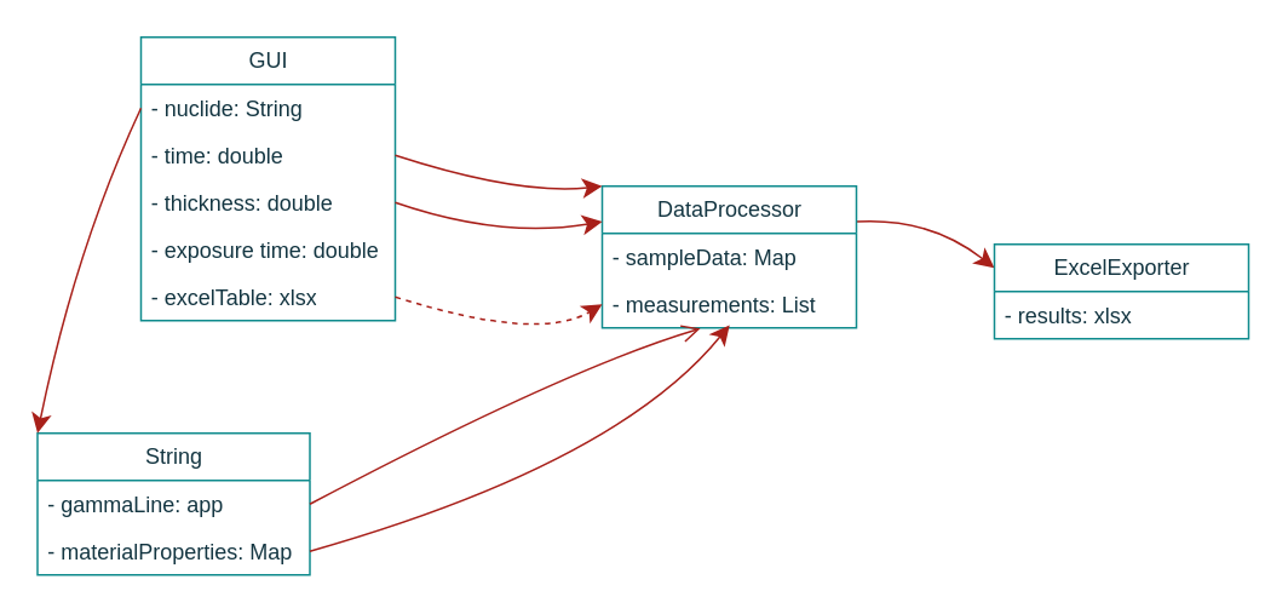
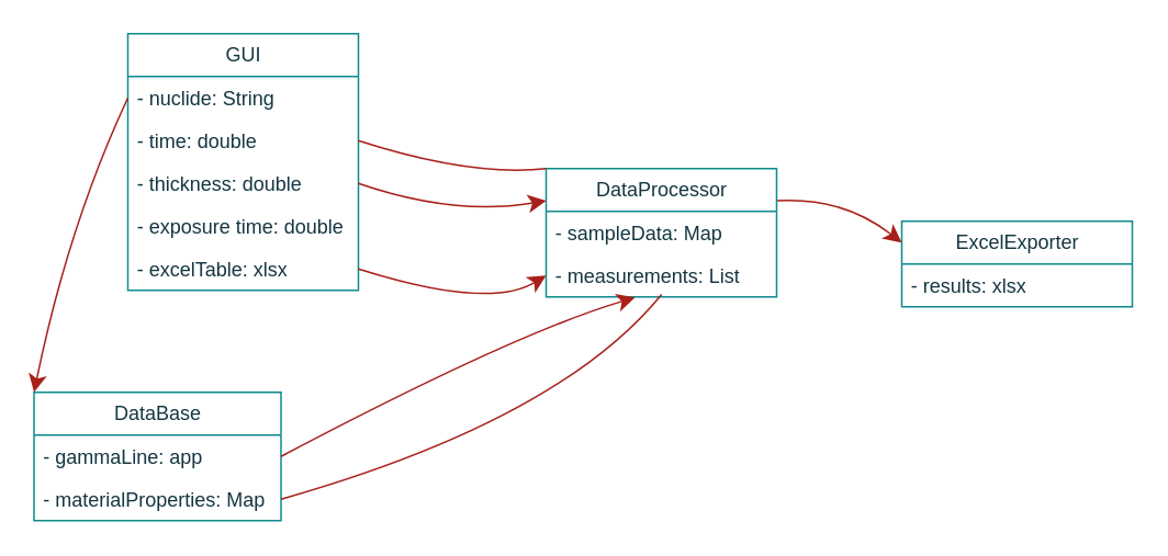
  <mxCell id="0" />
  <mxCell id="1" parent="0" />
  <mxCell id="2" value="GUI" style="swimlane;fontStyle=0;childLayout=stackLayout;horizontal=1;startSize=26;fillColor=none;horizontalStack=0;resizeParent=1;resizeParentMax=0;resizeLast=0;collapsible=1;marginBottom=0;html=1;labelBackgroundColor=none;strokeColor=#0F8B8D;fontColor=#143642;" vertex="1" parent="1"><mxGeometry x="77" y="20" width="140" height="156" as="geometry"><mxRectangle x="-720" y="809" width="54" height="26" as="alternateBounds" /></mxGeometry></mxCell>
  <mxCell id="3" value="- nuclide: String" style="text;strokeColor=none;fillColor=none;align=left;verticalAlign=top;spacingLeft=4;spacingRight=4;overflow=hidden;rotatable=0;points=[[0,0.5],[1,0.5]];portConstraint=eastwest;whiteSpace=wrap;html=1;labelBackgroundColor=none;fontColor=#143642;" vertex="1" parent="2"><mxGeometry y="26" width="140" height="26" as="geometry" /></mxCell>
  <mxCell id="4" value="- time: double" style="text;strokeColor=none;fillColor=none;align=left;verticalAlign=top;spacingLeft=4;spacingRight=4;overflow=hidden;rotatable=0;points=[[0,0.5],[1,0.5]];portConstraint=eastwest;whiteSpace=wrap;html=1;labelBackgroundColor=none;fontColor=#143642;" vertex="1" parent="2"><mxGeometry y="52" width="140" height="26" as="geometry" /></mxCell>
  <mxCell id="5" value="- thickness: double" style="text;strokeColor=none;fillColor=none;align=left;verticalAlign=top;spacingLeft=4;spacingRight=4;overflow=hidden;rotatable=0;points=[[0,0.5],[1,0.5]];portConstraint=eastwest;whiteSpace=wrap;html=1;labelBackgroundColor=none;fontColor=#143642;" vertex="1" parent="2"><mxGeometry y="78" width="140" height="26" as="geometry" /></mxCell>
  <mxCell id="6" value="- exposure time: double" style="text;strokeColor=none;fillColor=none;align=left;verticalAlign=top;spacingLeft=4;spacingRight=4;overflow=hidden;rotatable=0;points=[[0,0.5],[1,0.5]];portConstraint=eastwest;whiteSpace=wrap;html=1;labelBackgroundColor=none;fontColor=#143642;" vertex="1" parent="2"><mxGeometry y="104" width="140" height="26" as="geometry" /></mxCell>
  <mxCell id="7" value="- excelTable: xlsx" style="text;strokeColor=none;fillColor=none;align=left;verticalAlign=top;spacingLeft=4;spacingRight=4;overflow=hidden;rotatable=0;points=[[0,0.5],[1,0.5]];portConstraint=eastwest;whiteSpace=wrap;html=1;labelBackgroundColor=none;fontColor=#143642;" vertex="1" parent="2"><mxGeometry y="130" width="140" height="26" as="geometry" /></mxCell>
  <mxCell id="8" style="edgeStyle=none;curved=1;rounded=0;orthogonalLoop=1;jettySize=auto;html=1;exitX=1;exitY=0.25;exitDx=0;exitDy=0;entryX=0;entryY=0.25;entryDx=0;entryDy=0;fontSize=12;startSize=8;endSize=8;labelBackgroundColor=none;strokeColor=#A8201A;fontColor=default;" edge="1" parent="1" source="9" target="21"><mxGeometry relative="1" as="geometry"><Array as="points"><mxPoint x="511" y="119" /></Array></mxGeometry></mxCell>
  <mxCell id="9" value="DataProcessor" style="swimlane;fontStyle=0;childLayout=stackLayout;horizontal=1;startSize=26;fillColor=none;horizontalStack=0;resizeParent=1;resizeParentMax=0;resizeLast=0;collapsible=1;marginBottom=0;html=1;labelBackgroundColor=none;strokeColor=#0F8B8D;fontColor=#143642;" vertex="1" parent="1"><mxGeometry x="331" y="102" width="140" height="78" as="geometry" /></mxCell>
  <mxCell id="10" value="- sampleData: Map" style="text;strokeColor=none;fillColor=none;align=left;verticalAlign=top;spacingLeft=4;spacingRight=4;overflow=hidden;rotatable=0;points=[[0,0.5],[1,0.5]];portConstraint=eastwest;whiteSpace=wrap;html=1;labelBackgroundColor=none;fontColor=#143642;" vertex="1" parent="9"><mxGeometry y="26" width="140" height="26" as="geometry" /></mxCell>
  <mxCell id="11" value="- measurements: List" style="text;strokeColor=none;fillColor=none;align=left;verticalAlign=top;spacingLeft=4;spacingRight=4;overflow=hidden;rotatable=0;points=[[0,0.5],[1,0.5]];portConstraint=eastwest;whiteSpace=wrap;html=1;labelBackgroundColor=none;fontColor=#143642;" vertex="1" parent="9"><mxGeometry y="52" width="140" height="26" as="geometry" /></mxCell>
- <mxCell id="12" style="edgeStyle=none;curved=1;rounded=0;orthogonalLoop=1;jettySize=auto;html=1;exitX=1;exitY=0.5;exitDx=0;exitDy=0;entryX=0;entryY=0;entryDx=0;entryDy=0;fontSize=12;startSize=8;endSize=8;labelBackgroundColor=none;strokeColor=#A8201A;fontColor=default;" edge="1" parent="1" source="4" target="9"><mxGeometry relative="1" as="geometry"><Array as="points"><mxPoint x="285" y="107" /></Array></mxGeometry></mxCell>
+ <mxCell id="12" style="edgeStyle=none;curved=1;rounded=0;orthogonalLoop=1;jettySize=auto;html=1;exitX=1;exitY=0.5;exitDx=0;exitDy=0;entryX=0;entryY=0;entryDx=0;entryDy=0;fontSize=12;startSize=8;endSize=8;labelBackgroundColor=none;strokeColor=#A8201A;fontColor=default;endArrow=none;" edge="1" parent="1" source="4" target="9"><mxGeometry relative="1" as="geometry"><Array as="points"><mxPoint x="285" y="107" /></Array></mxGeometry></mxCell>
  <mxCell id="13" style="edgeStyle=none;curved=1;rounded=0;orthogonalLoop=1;jettySize=auto;html=1;exitX=1;exitY=0.5;exitDx=0;exitDy=0;entryX=0;entryY=0.25;entryDx=0;entryDy=0;fontSize=12;startSize=8;endSize=8;labelBackgroundColor=none;strokeColor=#A8201A;fontColor=default;" edge="1" parent="1" source="5" target="9"><mxGeometry relative="1" as="geometry"><Array as="points"><mxPoint x="275" y="131" /></Array></mxGeometry></mxCell>
- <mxCell id="14" value="String" style="swimlane;fontStyle=0;childLayout=stackLayout;horizontal=1;startSize=26;fillColor=none;horizontalStack=0;resizeParent=1;resizeParentMax=0;resizeLast=0;collapsible=1;marginBottom=0;html=1;labelBackgroundColor=none;strokeColor=#0F8B8D;fontColor=#143642;" vertex="1" parent="1"><mxGeometry x="20" y="238" width="150" height="78" as="geometry" /></mxCell>
+ <mxCell id="14" value="DataBase" style="swimlane;fontStyle=0;childLayout=stackLayout;horizontal=1;startSize=26;fillColor=none;horizontalStack=0;resizeParent=1;resizeParentMax=0;resizeLast=0;collapsible=1;marginBottom=0;html=1;labelBackgroundColor=none;strokeColor=#0F8B8D;fontColor=#143642;" vertex="1" parent="1"><mxGeometry x="20" y="238" width="150" height="78" as="geometry" /></mxCell>
  <mxCell id="15" value="- gammaLine: app" style="text;strokeColor=none;fillColor=none;align=left;verticalAlign=top;spacingLeft=4;spacingRight=4;overflow=hidden;rotatable=0;points=[[0,0.5],[1,0.5]];portConstraint=eastwest;whiteSpace=wrap;html=1;labelBackgroundColor=none;fontColor=#143642;" vertex="1" parent="14"><mxGeometry y="26" width="150" height="26" as="geometry" /></mxCell>
  <mxCell id="16" value="- materialProperties: Map" style="text;strokeColor=none;fillColor=none;align=left;verticalAlign=top;spacingLeft=4;spacingRight=4;overflow=hidden;rotatable=0;points=[[0,0.5],[1,0.5]];portConstraint=eastwest;whiteSpace=wrap;html=1;labelBackgroundColor=none;fontColor=#143642;" vertex="1" parent="14"><mxGeometry y="52" width="150" height="26" as="geometry" /></mxCell>
  <mxCell id="17" style="edgeStyle=none;curved=1;rounded=0;orthogonalLoop=1;jettySize=auto;html=1;exitX=0;exitY=0.5;exitDx=0;exitDy=0;entryX=0;entryY=0;entryDx=0;entryDy=0;fontSize=12;startSize=8;endSize=8;labelBackgroundColor=none;strokeColor=#A8201A;fontColor=default;" edge="1" parent="1" source="3" target="14"><mxGeometry relative="1" as="geometry"><Array as="points"><mxPoint x="41" y="136" /></Array></mxGeometry></mxCell>
- <mxCell id="18" style="edgeStyle=none;curved=1;rounded=0;orthogonalLoop=1;jettySize=auto;html=1;exitX=1;exitY=0.5;exitDx=0;exitDy=0;fontSize=12;startSize=8;endSize=8;entryX=0.386;entryY=1.014;entryDx=0;entryDy=0;entryPerimeter=0;labelBackgroundColor=none;strokeColor=#A8201A;fontColor=default;endArrow=open;" edge="1" parent="1" source="15" target="11"><mxGeometry relative="1" as="geometry"><mxPoint x="376" y="187" as="targetPoint" /><Array as="points"><mxPoint x="312" y="202" /></Array></mxGeometry></mxCell>
- <mxCell id="19" style="edgeStyle=none;curved=1;rounded=0;orthogonalLoop=1;jettySize=auto;html=1;exitX=1;exitY=0.5;exitDx=0;exitDy=0;entryX=0.501;entryY=0.94;entryDx=0;entryDy=0;entryPerimeter=0;fontSize=12;startSize=8;endSize=8;labelBackgroundColor=none;strokeColor=#A8201A;fontColor=default;" edge="1" parent="1" source="16" target="11"><mxGeometry relative="1" as="geometry"><Array as="points"><mxPoint x="339" y="255" /></Array></mxGeometry></mxCell>
- <mxCell id="20" style="edgeStyle=none;curved=1;rounded=0;orthogonalLoop=1;jettySize=auto;html=1;exitX=1;exitY=0.5;exitDx=0;exitDy=0;entryX=0;entryY=0.5;entryDx=0;entryDy=0;fontSize=12;startSize=8;endSize=8;labelBackgroundColor=none;strokeColor=#A8201A;fontColor=default;dashed=1;" edge="1" parent="1" source="7" target="11"><mxGeometry relative="1" as="geometry"><Array as="points"><mxPoint x="296" y="188" /></Array></mxGeometry></mxCell>
+ <mxCell id="18" style="edgeStyle=none;curved=1;rounded=0;orthogonalLoop=1;jettySize=auto;html=1;exitX=1;exitY=0.5;exitDx=0;exitDy=0;fontSize=12;startSize=8;endSize=8;entryX=0.386;entryY=1.014;entryDx=0;entryDy=0;entryPerimeter=0;labelBackgroundColor=none;strokeColor=#A8201A;fontColor=default;" edge="1" parent="1" source="15" target="11"><mxGeometry relative="1" as="geometry"><mxPoint x="376" y="187" as="targetPoint" /><Array as="points"><mxPoint x="312" y="202" /></Array></mxGeometry></mxCell>
+ <mxCell id="19" style="edgeStyle=none;curved=1;rounded=0;orthogonalLoop=1;jettySize=auto;html=1;exitX=1;exitY=0.5;exitDx=0;exitDy=0;entryX=0.501;entryY=0.94;entryDx=0;entryDy=0;entryPerimeter=0;fontSize=12;startSize=8;endSize=8;labelBackgroundColor=none;strokeColor=#A8201A;fontColor=default;endArrow=none;" edge="1" parent="1" source="16" target="11"><mxGeometry relative="1" as="geometry"><Array as="points"><mxPoint x="339" y="255" /></Array></mxGeometry></mxCell>
+ <mxCell id="20" style="edgeStyle=none;curved=1;rounded=0;orthogonalLoop=1;jettySize=auto;html=1;exitX=1;exitY=0.5;exitDx=0;exitDy=0;entryX=0;entryY=0.5;entryDx=0;entryDy=0;fontSize=12;startSize=8;endSize=8;labelBackgroundColor=none;strokeColor=#A8201A;fontColor=default;" edge="1" parent="1" source="7" target="11"><mxGeometry relative="1" as="geometry"><Array as="points"><mxPoint x="296" y="188" /></Array></mxGeometry></mxCell>
  <mxCell id="21" value="ExcelExporter" style="swimlane;fontStyle=0;childLayout=stackLayout;horizontal=1;startSize=26;fillColor=none;horizontalStack=0;resizeParent=1;resizeParentMax=0;resizeLast=0;collapsible=1;marginBottom=0;html=1;labelBackgroundColor=none;strokeColor=#0F8B8D;fontColor=#143642;" vertex="1" parent="1"><mxGeometry x="547" y="134" width="140" height="52" as="geometry" /></mxCell>
  <mxCell id="22" value="- results: xlsx" style="text;strokeColor=none;fillColor=none;align=left;verticalAlign=top;spacingLeft=4;spacingRight=4;overflow=hidden;rotatable=0;points=[[0,0.5],[1,0.5]];portConstraint=eastwest;whiteSpace=wrap;html=1;labelBackgroundColor=none;fontColor=#143642;" vertex="1" parent="21"><mxGeometry y="26" width="140" height="26" as="geometry" /></mxCell>
